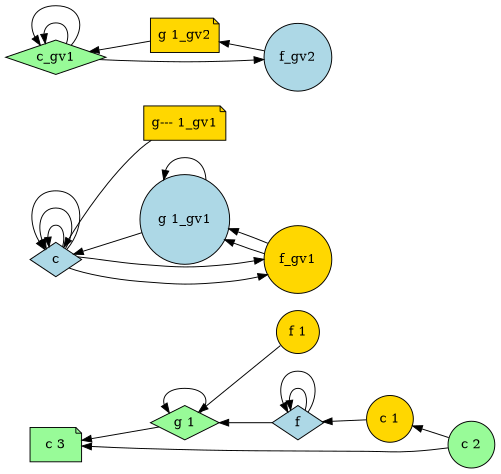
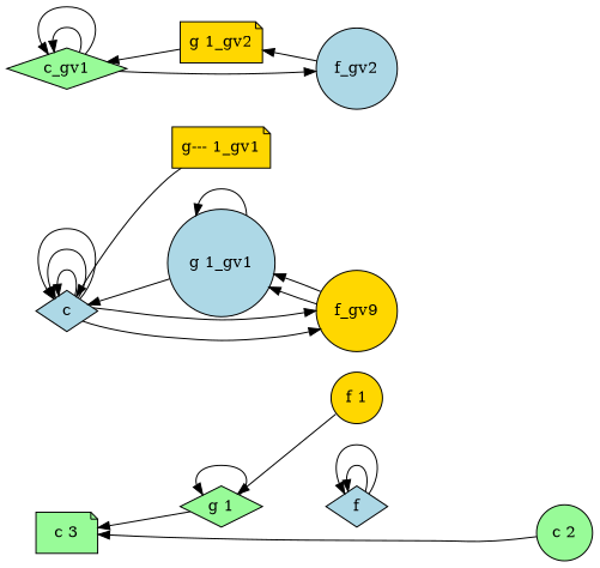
  digraph {
    rankdir=LR
    node [fillcolor=gold shape=circle style=filled]
    edge [dir=back]
    "g 1" [fillcolor=palegreen shape=diamond]
    "f 1"
    f [fillcolor=lightblue shape=diamond]
-   "c 1"
    "c 3" [fillcolor=palegreen shape=note]
    "c 2" [fillcolor=palegreen]
    c [fillcolor=lightblue shape=diamond]
    "g--- 1_gv1" [shape=note]
    "g 1_gv1" [fillcolor=lightblue]
-   f_gv1
+   f_gv1 [label=f_gv9]
    c_gv1 [fillcolor=palegreen shape=diamond]
    "g 1_gv2" [shape=note]
    f_gv2 [fillcolor=lightblue]
    subgraph sub_1 {
      "g 1"
      "f 1"
      f
-     "c 1"
      "c 3"
      "c 2"
    }
    subgraph sub_2 {
      c
      "g--- 1_gv1"
      "g 1_gv1"
      f_gv1
    }
    subgraph sub_3 {
      c_gv1
      "g 1_gv2"
      f_gv2
    }
    "g 1" -> "g 1"
    "g 1" -> "f 1"
-   "g 1" -> f
    f -> f
    f -> f
-   f -> "c 1"
-   "c 1" -> "c 2"
    "c 3" -> "g 1"
    "c 3" -> "c 2"
    c -> c
    c -> c
    c -> c
    c -> "g--- 1_gv1"
    c -> "g 1_gv1"
    "g 1_gv1" -> "g 1_gv1"
    "g 1_gv1" -> f_gv1
    "g 1_gv1" -> f_gv1
    f_gv1 -> c
    f_gv1 -> c
    c_gv1 -> c_gv1
    c_gv1 -> c_gv1
    c_gv1 -> "g 1_gv2"
    "g 1_gv2" -> f_gv2
    f_gv2 -> c_gv1
  }
